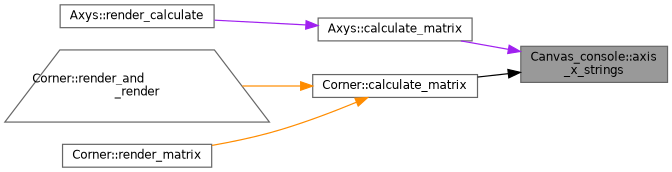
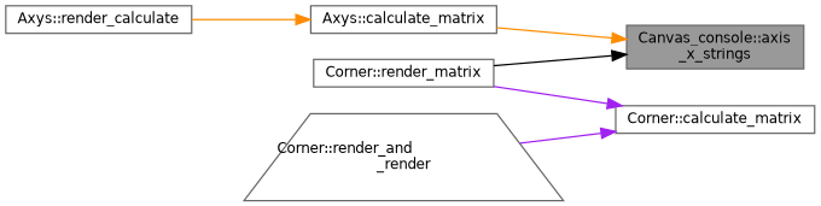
  digraph {
    rankdir=RL
    node [color=grey40 fillcolor=white fontname=Helvetica fontsize=10 shape=box style=filled]
    edge [color=purple dir=back fontname=Helvetica fontsize=10 labelfontname=Helvetica labelfontsize=10 style=solid]
    n1 [color=gray40 fillcolor=grey60 fontcolor=black height=0.2 label="Canvas_console::axis\l_x_strings" width=0.4]
    n2 [height=0.2 label="Axys::calculate_matrix" width=0.4]
    n3 [height=0.2 label="Corner::calculate_matrix" width=0.4]
    n4 [height=0.2 label="Axys::render_calculate" width=0.4]
    n5 [height=0.2 label="Corner::render_and\l_render" shape=trapezium width=0.4]
    n6 [height=0.2 label="Corner::render_matrix" width=0.4]
-   n1 -> n2
-   n1 -> n3 [color=black]
-   n2 -> n4
-   n3 -> n5 [color=darkorange]
-   n3 -> n6 [color=darkorange]
+   n1 -> n2 [color=darkorange]
+   n1 -> n6 [color=black]
+   n2 -> n4 [color=darkorange]
+   n3 -> n5
+   n3 -> n6
  }
